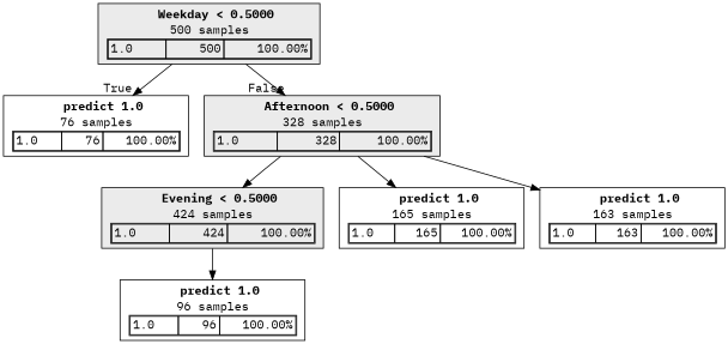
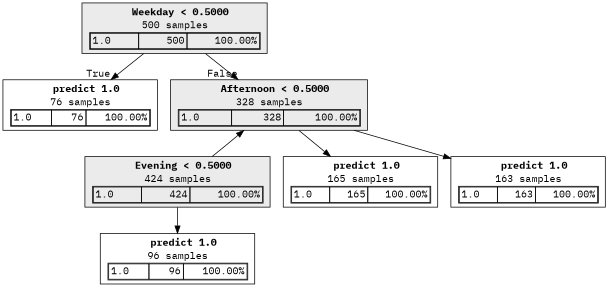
  digraph {
    fontname="IBM Plex Mono"
    node [fillcolor="#FFFFFFff" fontname="IBM Plex Mono" shape=box style=filled color=black]
    edge [fontname="IBM Plex Mono"]
    n1 [fillcolor="#EBEBEB" label=<  <TABLE BORDER="0" CELLPADDING="0">       <TR>     <TD>       <B>Weekday &lt; 0.5000</B>     </TD>   </TR>      <TR>       <TD>500 samples</TD>     </TR>     <TR>   <TD>     <TABLE CELLSPACING="0">                <TR class="highlighted">     <TD ALIGN="LEFT">1.0</TD>     <TD ALIGN="RIGHT">500</TD>     <TD ALIGN="RIGHT">100.00%</TD>   </TR>      </TABLE>   </TD> </TR>    </TABLE> > color=""]
    n2 [label=<  <TABLE BORDER="0" CELLPADDING="0">       <TR>     <TD>       <B>predict 1.0</B>     </TD>   </TR>      <TR>       <TD>76 samples</TD>     </TR>     <TR>   <TD>     <TABLE CELLSPACING="0">                <TR class="highlighted">     <TD ALIGN="LEFT">1.0</TD>     <TD ALIGN="RIGHT">76</TD>     <TD ALIGN="RIGHT">100.00%</TD>   </TR>      </TABLE>   </TD> </TR>    </TABLE> >]
    n3 [fillcolor="#EBEBEB" label=<  <TABLE BORDER="0" CELLPADDING="0">       <TR>     <TD>       <B>Afternoon &lt; 0.5000</B>     </TD>   </TR>      <TR>       <TD>328 samples</TD>     </TR>     <TR>   <TD>     <TABLE CELLSPACING="0">                <TR class="highlighted">     <TD ALIGN="LEFT">1.0</TD>     <TD ALIGN="RIGHT">328</TD>     <TD ALIGN="RIGHT">100.00%</TD>   </TR>      </TABLE>   </TD> </TR>    </TABLE> > color=""]
    n4 [fillcolor="#EBEBEB" label=<  <TABLE BORDER="0" CELLPADDING="0">       <TR>     <TD>       <B>Evening &lt; 0.5000</B>     </TD>   </TR>      <TR>       <TD>424 samples</TD>     </TR>     <TR>   <TD>     <TABLE CELLSPACING="0">                <TR class="highlighted">     <TD ALIGN="LEFT">1.0</TD>     <TD ALIGN="RIGHT">424</TD>     <TD ALIGN="RIGHT">100.00%</TD>   </TR>      </TABLE>   </TD> </TR>    </TABLE> > color=""]
    n5 [label=<  <TABLE BORDER="0" CELLPADDING="0">       <TR>     <TD>       <B>predict 1.0</B>     </TD>   </TR>      <TR>       <TD>96 samples</TD>     </TR>     <TR>   <TD>     <TABLE CELLSPACING="0">                <TR class="highlighted">     <TD ALIGN="LEFT">1.0</TD>     <TD ALIGN="RIGHT">96</TD>     <TD ALIGN="RIGHT">100.00%</TD>   </TR>      </TABLE>   </TD> </TR>    </TABLE> >]
    n6 [label=<  <TABLE BORDER="0" CELLPADDING="0">       <TR>     <TD>       <B>predict 1.0</B>     </TD>   </TR>      <TR>       <TD>165 samples</TD>     </TR>     <TR>   <TD>     <TABLE CELLSPACING="0">                <TR class="highlighted">     <TD ALIGN="LEFT">1.0</TD>     <TD ALIGN="RIGHT">165</TD>     <TD ALIGN="RIGHT">100.00%</TD>   </TR>      </TABLE>   </TD> </TR>    </TABLE> >]
    n7 [label=<  <TABLE BORDER="0" CELLPADDING="0">       <TR>     <TD>       <B>predict 1.0</B>     </TD>   </TR>      <TR>       <TD>163 samples</TD>     </TR>     <TR>   <TD>     <TABLE CELLSPACING="0">                <TR class="highlighted">     <TD ALIGN="LEFT">1.0</TD>     <TD ALIGN="RIGHT">163</TD>     <TD ALIGN="RIGHT">100.00%</TD>   </TR>      </TABLE>   </TD> </TR>    </TABLE> >]
    n1 -> n2 [headlabel=True labelangle=45 labeldistance=2.5]
    n1 -> n3 [headlabel=False labelangle=-45 labeldistance=2.5]
    n3 -> n6
    n3 -> n7
-   n3 -> n4
+   n4 -> n3
    n4 -> n5
  }
